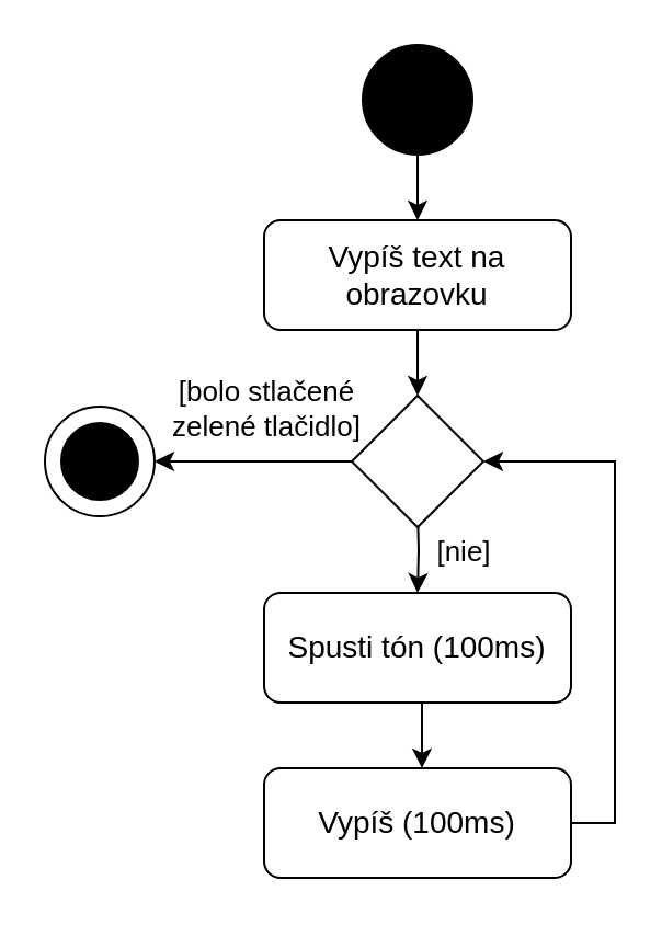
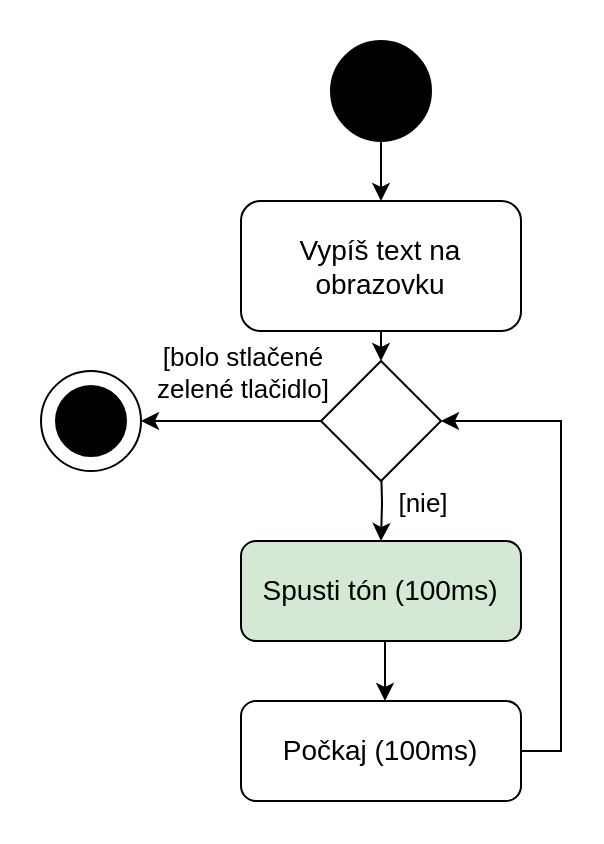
  <mxCell id="0" />
  <mxCell id="1" parent="0" />
  <mxCell id="2" value="" style="ellipse;whiteSpace=wrap;html=1;aspect=fixed;" parent="1" vertex="1"><mxGeometry x="20" y="185" width="50" height="50" as="geometry" /></mxCell>
  <mxCell id="3" style="edgeStyle=orthogonalEdgeStyle;rounded=0;orthogonalLoop=1;jettySize=auto;html=1;exitX=0.5;exitY=1;exitDx=0;exitDy=0;entryX=0.5;entryY=0;entryDx=0;entryDy=0;" parent="1" source="4" target="6" edge="1"><mxGeometry relative="1" as="geometry" /></mxCell>
  <mxCell id="4" value="" style="ellipse;whiteSpace=wrap;html=1;aspect=fixed;fillColor=#000000;" parent="1" vertex="1"><mxGeometry x="165" y="20" width="50" height="50" as="geometry" /></mxCell>
  <mxCell id="5" style="edgeStyle=orthogonalEdgeStyle;rounded=0;orthogonalLoop=1;jettySize=auto;html=1;exitX=0.5;exitY=1;exitDx=0;exitDy=0;entryX=0.5;entryY=0;entryDx=0;entryDy=0;" parent="1" source="6" target="13" edge="1"><mxGeometry relative="1" as="geometry"><mxPoint x="190" y="180" as="targetPoint" /></mxGeometry></mxCell>
- <mxCell id="6" value="&lt;span style=&quot;font-size: 14px&quot;&gt;Vypíš text na obrazovku&lt;/span&gt;" style="rounded=1;whiteSpace=wrap;html=1;fillColor=#FFFFFF;fontStyle=0" parent="1" vertex="1"><mxGeometry x="120" y="100" width="140" height="50" as="geometry" /></mxCell>
+ <mxCell id="6" value="&lt;span style=&quot;font-size: 14px&quot;&gt;Vypíš text na obrazovku&lt;/span&gt;" style="rounded=1;whiteSpace=wrap;html=1;fillColor=#FFFFFF;fontStyle=0" parent="1" vertex="1"><mxGeometry x="120" y="100" width="140" height="65" as="geometry" /></mxCell>
  <mxCell id="7" style="edgeStyle=orthogonalEdgeStyle;rounded=0;orthogonalLoop=1;jettySize=auto;html=1;exitX=0.5;exitY=1;exitDx=0;exitDy=0;entryX=0.5;entryY=0;entryDx=0;entryDy=0;" parent="1" target="10" edge="1"><mxGeometry relative="1" as="geometry"><mxPoint x="190" y="230" as="sourcePoint" /></mxGeometry></mxCell>
  <mxCell id="8" value="&lt;font style=&quot;font-size: 13px&quot;&gt;[nie]&lt;/font&gt;" style="edgeLabel;html=1;align=center;verticalAlign=middle;resizable=0;points=[];" parent="7" vertex="1" connectable="0"><mxGeometry x="-0.315" y="1" relative="1" as="geometry"><mxPoint x="19" y="6.33" as="offset" /></mxGeometry></mxCell>
  <mxCell id="9" style="edgeStyle=orthogonalEdgeStyle;rounded=0;orthogonalLoop=1;jettySize=auto;html=1;exitX=0.5;exitY=1;exitDx=0;exitDy=0;entryX=0.5;entryY=0;entryDx=0;entryDy=0;" parent="1" edge="1"><mxGeometry relative="1" as="geometry"><mxPoint x="197" y="320" as="sourcePoint" /><mxPoint x="192" y="350" as="targetPoint" /></mxGeometry></mxCell>
- <mxCell id="10" value="&lt;span style=&quot;font-size: 14px&quot;&gt;Spusti tón (100ms)&lt;/span&gt;" style="rounded=1;whiteSpace=wrap;html=1;fillColor=#FFFFFF;fontStyle=0;" parent="1" vertex="1"><mxGeometry x="120" y="270" width="140" height="50" as="geometry" /></mxCell>
+ <mxCell id="10" value="&lt;span style=&quot;font-size: 14px&quot;&gt;Spusti tón (100ms)&lt;/span&gt;" style="rounded=1;whiteSpace=wrap;html=1;fillColor=#d5e8d4;fontStyle=0;" parent="1" vertex="1"><mxGeometry x="120" y="270" width="140" height="50" as="geometry" /></mxCell>
  <mxCell id="11" style="edgeStyle=orthogonalEdgeStyle;rounded=0;orthogonalLoop=1;jettySize=auto;html=1;exitX=0;exitY=0.5;exitDx=0;exitDy=0;entryX=1;entryY=0.5;entryDx=0;entryDy=0;" parent="1" source="13" target="2" edge="1"><mxGeometry relative="1" as="geometry"><mxPoint x="140" y="210" as="sourcePoint" /></mxGeometry></mxCell>
  <mxCell id="12" value="&lt;font style=&quot;font-size: 13px&quot;&gt;[bolo stlačené&lt;br&gt;zelené tlačidlo]&lt;/font&gt;" style="edgeLabel;html=1;align=center;verticalAlign=middle;resizable=0;points=[];" parent="11" vertex="1" connectable="0"><mxGeometry x="0.246" relative="1" as="geometry"><mxPoint x="16.19" y="-25" as="offset" /></mxGeometry></mxCell>
  <mxCell id="13" value="" style="rhombus;whiteSpace=wrap;html=1;" parent="1" vertex="1"><mxGeometry x="160" y="180" width="60" height="60" as="geometry" /></mxCell>
  <mxCell id="14" value="" style="ellipse;whiteSpace=wrap;html=1;aspect=fixed;fillColor=#000000;" parent="1" vertex="1"><mxGeometry x="27.5" y="192.5" width="35" height="35" as="geometry" /></mxCell>
  <mxCell id="15" style="edgeStyle=orthogonalEdgeStyle;rounded=0;orthogonalLoop=1;jettySize=auto;html=1;exitX=1;exitY=0.5;exitDx=0;exitDy=0;entryX=1;entryY=0.5;entryDx=0;entryDy=0;" parent="1" source="16" edge="1" target="13"><mxGeometry relative="1" as="geometry"><mxPoint x="190" y="160" as="targetPoint" /><Array as="points"><mxPoint x="280" y="375" /><mxPoint x="280" y="210" /></Array></mxGeometry></mxCell>
- <mxCell id="16" value="&lt;span style=&quot;font-size: 14px&quot;&gt;Vypíš (100ms)&lt;/span&gt;" style="rounded=1;whiteSpace=wrap;html=1;fillColor=#FFFFFF;fontStyle=0;" parent="1" vertex="1"><mxGeometry x="120" y="350" width="140" height="50" as="geometry" /></mxCell>
+ <mxCell id="16" value="&lt;span style=&quot;font-size: 14px&quot;&gt;Počkaj (100ms)&lt;/span&gt;" style="rounded=1;whiteSpace=wrap;html=1;fillColor=#FFFFFF;fontStyle=0;" parent="1" vertex="1"><mxGeometry x="120" y="350" width="140" height="50" as="geometry" /></mxCell>
